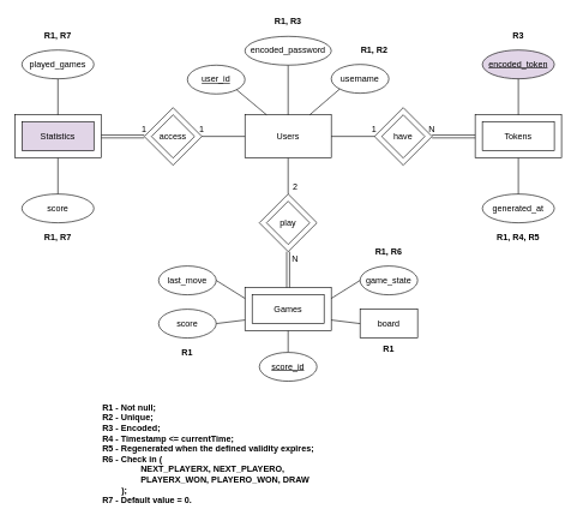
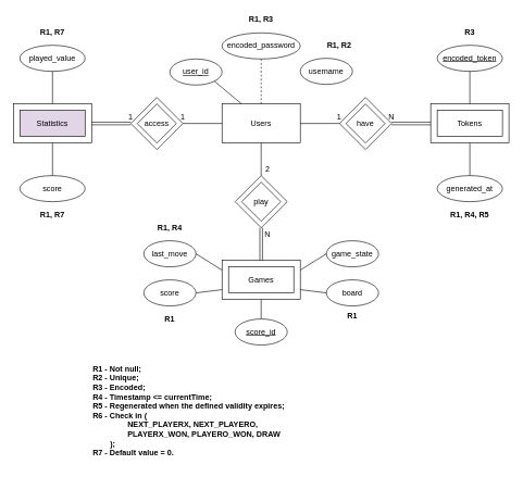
  <mxCell id="0" />
  <mxCell id="1" parent="0" />
  <mxCell id="2" value="Users" style="rounded=0;whiteSpace=wrap;html=1;" parent="1" vertex="1"><mxGeometry x="340" y="159" width="120" height="60" as="geometry" /></mxCell>
  <mxCell id="3" value="&lt;u&gt;user_id&lt;/u&gt;" style="ellipse;whiteSpace=wrap;html=1;" parent="1" vertex="1"><mxGeometry x="260" y="90" width="80" height="40" as="geometry" /></mxCell>
  <mxCell id="4" value="username" style="ellipse;whiteSpace=wrap;html=1;" parent="1" vertex="1"><mxGeometry x="460" y="89" width="80" height="40" as="geometry" /></mxCell>
- <mxCell id="5" value="" style="endArrow=none;html=1;rounded=0;exitX=0.5;exitY=0;exitDx=0;exitDy=0;entryX=0.5;entryY=1;entryDx=0;entryDy=0;" parent="1" source="2" target="6" edge="1"><mxGeometry width="50" height="50" relative="1" as="geometry"><mxPoint x="420" y="149" as="sourcePoint" /><mxPoint x="400" y="109" as="targetPoint" /></mxGeometry></mxCell>
+ <mxCell id="5" value="" style="endArrow=none;html=1;rounded=0;exitX=0.5;exitY=0;exitDx=0;exitDy=0;entryX=0.5;entryY=1;entryDx=0;entryDy=0;dashed=1;" parent="1" source="2" target="6" edge="1"><mxGeometry width="50" height="50" relative="1" as="geometry"><mxPoint x="420" y="149" as="sourcePoint" /><mxPoint x="400" y="109" as="targetPoint" /></mxGeometry></mxCell>
  <mxCell id="6" value="encoded_password" style="ellipse;whiteSpace=wrap;html=1;" parent="1" vertex="1"><mxGeometry x="340" y="50" width="120" height="40" as="geometry" /></mxCell>
- <mxCell id="7" value="" style="endArrow=none;html=1;rounded=0;exitX=0.75;exitY=0;exitDx=0;exitDy=0;entryX=0;entryY=1;entryDx=0;entryDy=0;" parent="1" source="2" target="4" edge="1"><mxGeometry width="50" height="50" relative="1" as="geometry"><mxPoint x="420" y="149" as="sourcePoint" /><mxPoint x="470" y="119" as="targetPoint" /></mxGeometry></mxCell>
  <mxCell id="8" value="&lt;b&gt;R1 - Not null;&lt;br&gt;R2 - Unique;&lt;br&gt;R3 - Encoded;&lt;br&gt;R4 - Timestamp &amp;lt;= currentTime;&lt;br&gt;R5 - Regenerated when the defined validity expires;&lt;br&gt;R6 - Check in (&lt;br&gt;&lt;span style=&quot;white-space: pre;&quot;&gt;&#09;&lt;/span&gt;&lt;span style=&quot;white-space: pre;&quot;&gt;&#09;&lt;/span&gt;NEXT_PLAYERX, NEXT_PLAYERO, &lt;br&gt;&lt;span style=&quot;white-space: pre;&quot;&gt;&#09;&lt;/span&gt;&lt;span style=&quot;white-space: pre;&quot;&gt;&#09;&lt;/span&gt;PLAYERX_WON, PLAYERO_WON, DRAW&lt;br&gt;&lt;span style=&quot;white-space: pre;&quot;&gt;&#09;&lt;/span&gt;);&lt;br&gt;R7 - Default value = 0.&lt;br&gt;&lt;/b&gt;" style="text;html=1;strokeColor=none;fillColor=none;align=left;verticalAlign=middle;whiteSpace=wrap;rounded=0;" parent="1" vertex="1"><mxGeometry x="140" y="550" width="320" height="160" as="geometry" /></mxCell>
  <mxCell id="9" value="&lt;b&gt;R1, R2&lt;/b&gt;" style="text;html=1;strokeColor=none;fillColor=none;align=center;verticalAlign=middle;whiteSpace=wrap;rounded=0;" parent="1" vertex="1"><mxGeometry x="490" y="59" width="60" height="20" as="geometry" /></mxCell>
  <mxCell id="10" value="" style="rounded=0;whiteSpace=wrap;html=1;" parent="1" vertex="1"><mxGeometry x="660" y="159" width="120" height="60" as="geometry" /></mxCell>
  <mxCell id="11" value="Tokens" style="rounded=0;whiteSpace=wrap;html=1;" parent="1" vertex="1"><mxGeometry x="670" y="169" width="100" height="40" as="geometry" /></mxCell>
  <mxCell id="12" value="" style="rhombus;whiteSpace=wrap;html=1;" parent="1" vertex="1"><mxGeometry x="520" y="149" width="80" height="80" as="geometry" /></mxCell>
  <mxCell id="13" value="have" style="rhombus;whiteSpace=wrap;html=1;" parent="1" vertex="1"><mxGeometry x="530" y="159" width="60" height="60" as="geometry" /></mxCell>
  <mxCell id="14" value="" style="shape=link;html=1;rounded=0;entryX=0;entryY=0.5;entryDx=0;entryDy=0;exitX=1;exitY=0.5;exitDx=0;exitDy=0;" parent="1" source="12" target="10" edge="1"><mxGeometry relative="1" as="geometry"><mxPoint x="450" y="299" as="sourcePoint" /><mxPoint x="610" y="299" as="targetPoint" /></mxGeometry></mxCell>
  <mxCell id="15" value="" style="resizable=0;html=1;align=right;verticalAlign=bottom;" parent="14" connectable="0" vertex="1"><mxGeometry x="1" relative="1" as="geometry" /></mxCell>
  <mxCell id="16" value="" style="endArrow=none;html=1;rounded=0;entryX=1;entryY=0.5;entryDx=0;entryDy=0;exitX=0;exitY=0.5;exitDx=0;exitDy=0;" parent="1" source="12" target="2" edge="1"><mxGeometry width="50" height="50" relative="1" as="geometry"><mxPoint x="500" y="299" as="sourcePoint" /><mxPoint x="550" y="249" as="targetPoint" /></mxGeometry></mxCell>
  <mxCell id="17" value="1" style="text;html=1;strokeColor=none;fillColor=none;align=center;verticalAlign=middle;whiteSpace=wrap;rounded=0;" parent="1" vertex="1"><mxGeometry x="510" y="169" width="20" height="20" as="geometry" /></mxCell>
  <mxCell id="18" value="N" style="text;html=1;strokeColor=none;fillColor=none;align=center;verticalAlign=middle;whiteSpace=wrap;rounded=0;" parent="1" vertex="1"><mxGeometry x="590" y="169" width="20" height="20" as="geometry" /></mxCell>
- <mxCell id="19" value="&lt;u&gt;encoded_token&lt;/u&gt;" style="ellipse;whiteSpace=wrap;html=1;fillColor=#e1d5e7;" parent="1" vertex="1"><mxGeometry x="670" y="69" width="100" height="40" as="geometry" /></mxCell>
+ <mxCell id="19" value="&lt;u&gt;encoded_token&lt;/u&gt;" style="ellipse;whiteSpace=wrap;html=1;" parent="1" vertex="1"><mxGeometry x="670" y="69" width="100" height="40" as="geometry" /></mxCell>
  <mxCell id="20" value="generated_at" style="ellipse;whiteSpace=wrap;html=1;" parent="1" vertex="1"><mxGeometry x="670" y="269" width="100" height="40" as="geometry" /></mxCell>
  <mxCell id="21" value="" style="endArrow=none;html=1;rounded=0;exitX=0.5;exitY=0;exitDx=0;exitDy=0;entryX=0.5;entryY=1;entryDx=0;entryDy=0;" parent="1" source="10" target="19" edge="1"><mxGeometry width="50" height="50" relative="1" as="geometry"><mxPoint x="550" y="149" as="sourcePoint" /><mxPoint x="600" y="99" as="targetPoint" /></mxGeometry></mxCell>
  <mxCell id="22" value="" style="endArrow=none;html=1;rounded=0;exitX=0.5;exitY=1;exitDx=0;exitDy=0;entryX=0.5;entryY=0;entryDx=0;entryDy=0;" parent="1" source="10" target="20" edge="1"><mxGeometry width="50" height="50" relative="1" as="geometry"><mxPoint x="850" y="199" as="sourcePoint" /><mxPoint x="820" y="149" as="targetPoint" /></mxGeometry></mxCell>
  <mxCell id="23" value="&lt;b&gt;R1, R4, R5&lt;/b&gt;" style="text;html=1;strokeColor=none;fillColor=none;align=center;verticalAlign=middle;whiteSpace=wrap;rounded=0;" parent="1" vertex="1"><mxGeometry x="680" y="319" width="80" height="20" as="geometry" /></mxCell>
  <mxCell id="24" value="&lt;b&gt;R1, R3&lt;/b&gt;" style="text;html=1;strokeColor=none;fillColor=none;align=center;verticalAlign=middle;whiteSpace=wrap;rounded=0;" parent="1" vertex="1"><mxGeometry x="370" y="20" width="60" height="20" as="geometry" /></mxCell>
  <mxCell id="25" value="&lt;b&gt;R3&lt;/b&gt;" style="text;html=1;strokeColor=none;fillColor=none;align=center;verticalAlign=middle;whiteSpace=wrap;rounded=0;" parent="1" vertex="1"><mxGeometry x="700" y="39" width="40" height="20" as="geometry" /></mxCell>
  <mxCell id="26" value="" style="rounded=0;whiteSpace=wrap;html=1;" parent="1" vertex="1"><mxGeometry x="340" y="399" width="120" height="60" as="geometry" /></mxCell>
  <mxCell id="27" value="Games" style="rounded=0;whiteSpace=wrap;html=1;" parent="1" vertex="1"><mxGeometry x="350" y="409" width="100" height="40" as="geometry" /></mxCell>
  <mxCell id="28" value="" style="rhombus;whiteSpace=wrap;html=1;" parent="1" vertex="1"><mxGeometry x="360" y="269" width="80" height="80" as="geometry" /></mxCell>
  <mxCell id="29" value="play" style="rhombus;whiteSpace=wrap;html=1;" parent="1" vertex="1"><mxGeometry x="370" y="279" width="60" height="60" as="geometry" /></mxCell>
  <mxCell id="30" value="" style="shape=link;html=1;rounded=0;entryX=0.5;entryY=0;entryDx=0;entryDy=0;exitX=0;exitY=0;exitDx=0;exitDy=0;" parent="1" source="33" target="26" edge="1"><mxGeometry relative="1" as="geometry"><mxPoint x="400" y="329" as="sourcePoint" /><mxPoint x="480" y="349" as="targetPoint" /></mxGeometry></mxCell>
  <mxCell id="31" value="" style="resizable=0;html=1;align=right;verticalAlign=bottom;" parent="30" connectable="0" vertex="1"><mxGeometry x="1" relative="1" as="geometry" /></mxCell>
  <mxCell id="32" value="" style="endArrow=none;html=1;rounded=0;entryX=0.5;entryY=1;entryDx=0;entryDy=0;exitX=0.5;exitY=0;exitDx=0;exitDy=0;" parent="1" source="28" target="2" edge="1"><mxGeometry width="50" height="50" relative="1" as="geometry"><mxPoint x="530" y="279" as="sourcePoint" /><mxPoint x="470" y="279" as="targetPoint" /></mxGeometry></mxCell>
  <mxCell id="33" value="N" style="text;html=1;strokeColor=none;fillColor=none;align=center;verticalAlign=middle;whiteSpace=wrap;rounded=0;" parent="1" vertex="1"><mxGeometry x="400" y="349" width="20" height="20" as="geometry" /></mxCell>
  <mxCell id="34" value="2" style="text;html=1;strokeColor=none;fillColor=none;align=center;verticalAlign=middle;whiteSpace=wrap;rounded=0;" parent="1" vertex="1"><mxGeometry x="400" y="249" width="20" height="20" as="geometry" /></mxCell>
  <mxCell id="35" value="" style="endArrow=none;html=1;rounded=0;entryX=0;entryY=0.75;entryDx=0;entryDy=0;exitX=1;exitY=0.5;exitDx=0;exitDy=0;" parent="1" source="47" target="26" edge="1"><mxGeometry width="50" height="50" relative="1" as="geometry"><mxPoint x="310" y="469" as="sourcePoint" /><mxPoint x="310" y="399" as="targetPoint" /></mxGeometry></mxCell>
  <mxCell id="36" value="last_move" style="ellipse;whiteSpace=wrap;html=1;" parent="1" vertex="1"><mxGeometry x="220" y="369" width="80" height="40" as="geometry" /></mxCell>
  <mxCell id="37" value="" style="endArrow=none;html=1;rounded=0;exitX=1;exitY=0.5;exitDx=0;exitDy=0;entryX=0;entryY=0.25;entryDx=0;entryDy=0;" parent="1" source="36" target="26" edge="1"><mxGeometry width="50" height="50" relative="1" as="geometry"><mxPoint x="650" y="259" as="sourcePoint" /><mxPoint x="700" y="209" as="targetPoint" /></mxGeometry></mxCell>
+ <mxCell id="38" value="&lt;b&gt;R1, R4&lt;/b&gt;" style="text;html=1;strokeColor=none;fillColor=none;align=center;verticalAlign=middle;whiteSpace=wrap;rounded=0;" parent="1" vertex="1"><mxGeometry x="230" y="339" width="60" height="20" as="geometry" /></mxCell>
  <mxCell id="39" value="game_state" style="ellipse;whiteSpace=wrap;html=1;" parent="1" vertex="1"><mxGeometry x="500" y="369" width="80" height="40" as="geometry" /></mxCell>
  <mxCell id="40" value="" style="endArrow=none;html=1;rounded=0;entryX=1;entryY=0.25;entryDx=0;entryDy=0;exitX=0;exitY=0.5;exitDx=0;exitDy=0;" parent="1" source="39" target="26" edge="1"><mxGeometry width="50" height="50" relative="1" as="geometry"><mxPoint x="650" y="499" as="sourcePoint" /><mxPoint x="700" y="449" as="targetPoint" /></mxGeometry></mxCell>
- <mxCell id="41" value="&lt;b&gt;R1, R6&lt;br&gt;&lt;/b&gt;" style="text;html=1;strokeColor=none;fillColor=none;align=center;verticalAlign=middle;whiteSpace=wrap;rounded=0;" parent="1" vertex="1"><mxGeometry x="510" y="339" width="60" height="20" as="geometry" /></mxCell>
- <mxCell id="42" value="board" style="whiteSpace=wrap;html=1;rounded=0;" parent="1" vertex="1"><mxGeometry x="500" y="429" width="80" height="40" as="geometry" /></mxCell>
+ <mxCell id="42" value="board" style="ellipse;whiteSpace=wrap;html=1;" parent="1" vertex="1"><mxGeometry x="500" y="429" width="80" height="40" as="geometry" /></mxCell>
  <mxCell id="43" value="" style="endArrow=none;html=1;rounded=0;entryX=0;entryY=0.5;entryDx=0;entryDy=0;exitX=1;exitY=0.75;exitDx=0;exitDy=0;" parent="1" source="26" target="42" edge="1"><mxGeometry width="50" height="50" relative="1" as="geometry"><mxPoint x="480" y="494" as="sourcePoint" /><mxPoint x="540" y="489" as="targetPoint" /></mxGeometry></mxCell>
  <mxCell id="44" value="&lt;b&gt;R1&lt;/b&gt;" style="text;html=1;strokeColor=none;fillColor=none;align=center;verticalAlign=middle;whiteSpace=wrap;rounded=0;" parent="1" vertex="1"><mxGeometry x="240" y="479" width="40" height="20" as="geometry" /></mxCell>
  <mxCell id="45" value="" style="endArrow=none;html=1;rounded=0;entryX=0.5;entryY=0;entryDx=0;entryDy=0;exitX=0.5;exitY=1;exitDx=0;exitDy=0;" parent="1" source="26" target="46" edge="1"><mxGeometry width="50" height="50" relative="1" as="geometry"><mxPoint x="440" y="489" as="sourcePoint" /><mxPoint x="400" y="489" as="targetPoint" /></mxGeometry></mxCell>
  <mxCell id="46" value="&lt;u&gt;score_id&lt;/u&gt;" style="ellipse;whiteSpace=wrap;html=1;" parent="1" vertex="1"><mxGeometry x="360" y="489" width="80" height="40" as="geometry" /></mxCell>
  <mxCell id="47" value="score" style="ellipse;whiteSpace=wrap;html=1;" parent="1" vertex="1"><mxGeometry x="220" y="429" width="80" height="40" as="geometry" /></mxCell>
  <mxCell id="48" value="&lt;b&gt;R1&lt;/b&gt;" style="text;html=1;strokeColor=none;fillColor=none;align=center;verticalAlign=middle;whiteSpace=wrap;rounded=0;" parent="1" vertex="1"><mxGeometry x="520" y="474" width="40" height="20" as="geometry" /></mxCell>
  <mxCell id="49" value="" style="rhombus;whiteSpace=wrap;html=1;" parent="1" vertex="1"><mxGeometry x="200" y="149" width="80" height="80" as="geometry" /></mxCell>
  <mxCell id="50" value="access" style="rhombus;whiteSpace=wrap;html=1;" parent="1" vertex="1"><mxGeometry x="210" y="159" width="60" height="60" as="geometry" /></mxCell>
  <mxCell id="51" value="" style="endArrow=none;html=1;rounded=0;entryX=1;entryY=0.5;entryDx=0;entryDy=0;exitX=0;exitY=0.5;exitDx=0;exitDy=0;" parent="1" source="2" target="49" edge="1"><mxGeometry width="50" height="50" relative="1" as="geometry"><mxPoint x="290" y="269" as="sourcePoint" /><mxPoint x="230" y="269" as="targetPoint" /></mxGeometry></mxCell>
  <mxCell id="52" value="" style="shape=link;html=1;rounded=0;entryX=0;entryY=0.5;entryDx=0;entryDy=0;exitX=1;exitY=0.5;exitDx=0;exitDy=0;" parent="1" source="54" target="49" edge="1"><mxGeometry relative="1" as="geometry"><mxPoint x="140" y="199" as="sourcePoint" /><mxPoint x="200" y="199" as="targetPoint" /></mxGeometry></mxCell>
  <mxCell id="53" value="" style="resizable=0;html=1;align=right;verticalAlign=bottom;" parent="52" connectable="0" vertex="1"><mxGeometry x="1" relative="1" as="geometry" /></mxCell>
  <mxCell id="54" value="" style="rounded=0;whiteSpace=wrap;html=1;" parent="1" vertex="1"><mxGeometry x="20" y="159" width="120" height="60" as="geometry" /></mxCell>
  <mxCell id="55" value="Statistics" style="rounded=0;whiteSpace=wrap;html=1;fillColor=#e1d5e7;" parent="1" vertex="1"><mxGeometry x="30" y="169" width="100" height="40" as="geometry" /></mxCell>
  <mxCell id="56" value="" style="resizable=0;html=1;align=right;verticalAlign=bottom;" parent="1" connectable="0" vertex="1"><mxGeometry x="20" y="189" as="geometry" /></mxCell>
  <mxCell id="57" value="1" style="text;html=1;strokeColor=none;fillColor=none;align=center;verticalAlign=middle;whiteSpace=wrap;rounded=0;" parent="1" vertex="1"><mxGeometry x="190" y="169" width="20" height="20" as="geometry" /></mxCell>
  <mxCell id="58" value="1" style="text;html=1;strokeColor=none;fillColor=none;align=center;verticalAlign=middle;whiteSpace=wrap;rounded=0;" parent="1" vertex="1"><mxGeometry x="270" y="169" width="20" height="20" as="geometry" /></mxCell>
  <mxCell id="59" value="score" style="ellipse;whiteSpace=wrap;html=1;" parent="1" vertex="1"><mxGeometry x="30" y="269" width="100" height="40" as="geometry" /></mxCell>
  <mxCell id="60" value="" style="endArrow=none;html=1;rounded=0;exitX=0.5;exitY=1;exitDx=0;exitDy=0;entryX=0.5;entryY=0;entryDx=0;entryDy=0;" parent="1" source="54" target="59" edge="1"><mxGeometry width="50" height="50" relative="1" as="geometry"><mxPoint x="150" y="234" as="sourcePoint" /><mxPoint x="150" y="284" as="targetPoint" /></mxGeometry></mxCell>
- <mxCell id="61" value="played_games" style="ellipse;whiteSpace=wrap;html=1;" parent="1" vertex="1"><mxGeometry x="30" y="69" width="100" height="40" as="geometry" /></mxCell>
+ <mxCell id="61" value="played_value" style="ellipse;whiteSpace=wrap;html=1;" parent="1" vertex="1"><mxGeometry x="30" y="69" width="100" height="40" as="geometry" /></mxCell>
  <mxCell id="62" value="" style="endArrow=none;html=1;rounded=0;exitX=0.5;exitY=1;exitDx=0;exitDy=0;entryX=0.5;entryY=0;entryDx=0;entryDy=0;" parent="1" source="61" target="54" edge="1"><mxGeometry width="50" height="50" relative="1" as="geometry"><mxPoint x="129.33" y="109" as="sourcePoint" /><mxPoint x="129.33" y="159" as="targetPoint" /></mxGeometry></mxCell>
  <mxCell id="63" value="&lt;b&gt;R1, R7&lt;/b&gt;" style="text;html=1;strokeColor=none;fillColor=none;align=center;verticalAlign=middle;whiteSpace=wrap;rounded=0;" parent="1" vertex="1"><mxGeometry x="50" y="39" width="60" height="20" as="geometry" /></mxCell>
  <mxCell id="64" value="&lt;b&gt;R1, R7&lt;/b&gt;" style="text;html=1;strokeColor=none;fillColor=none;align=center;verticalAlign=middle;whiteSpace=wrap;rounded=0;" parent="1" vertex="1"><mxGeometry x="50" y="319" width="60" height="20" as="geometry" /></mxCell>
  <mxCell id="65" value="" style="endArrow=none;html=1;rounded=0;exitX=0.25;exitY=0;exitDx=0;exitDy=0;entryX=1;entryY=1;entryDx=0;entryDy=0;" parent="1" source="2" target="3" edge="1"><mxGeometry width="50" height="50" relative="1" as="geometry"><mxPoint x="440" y="169" as="sourcePoint" /><mxPoint x="481.716" y="113.142" as="targetPoint" /></mxGeometry></mxCell>
